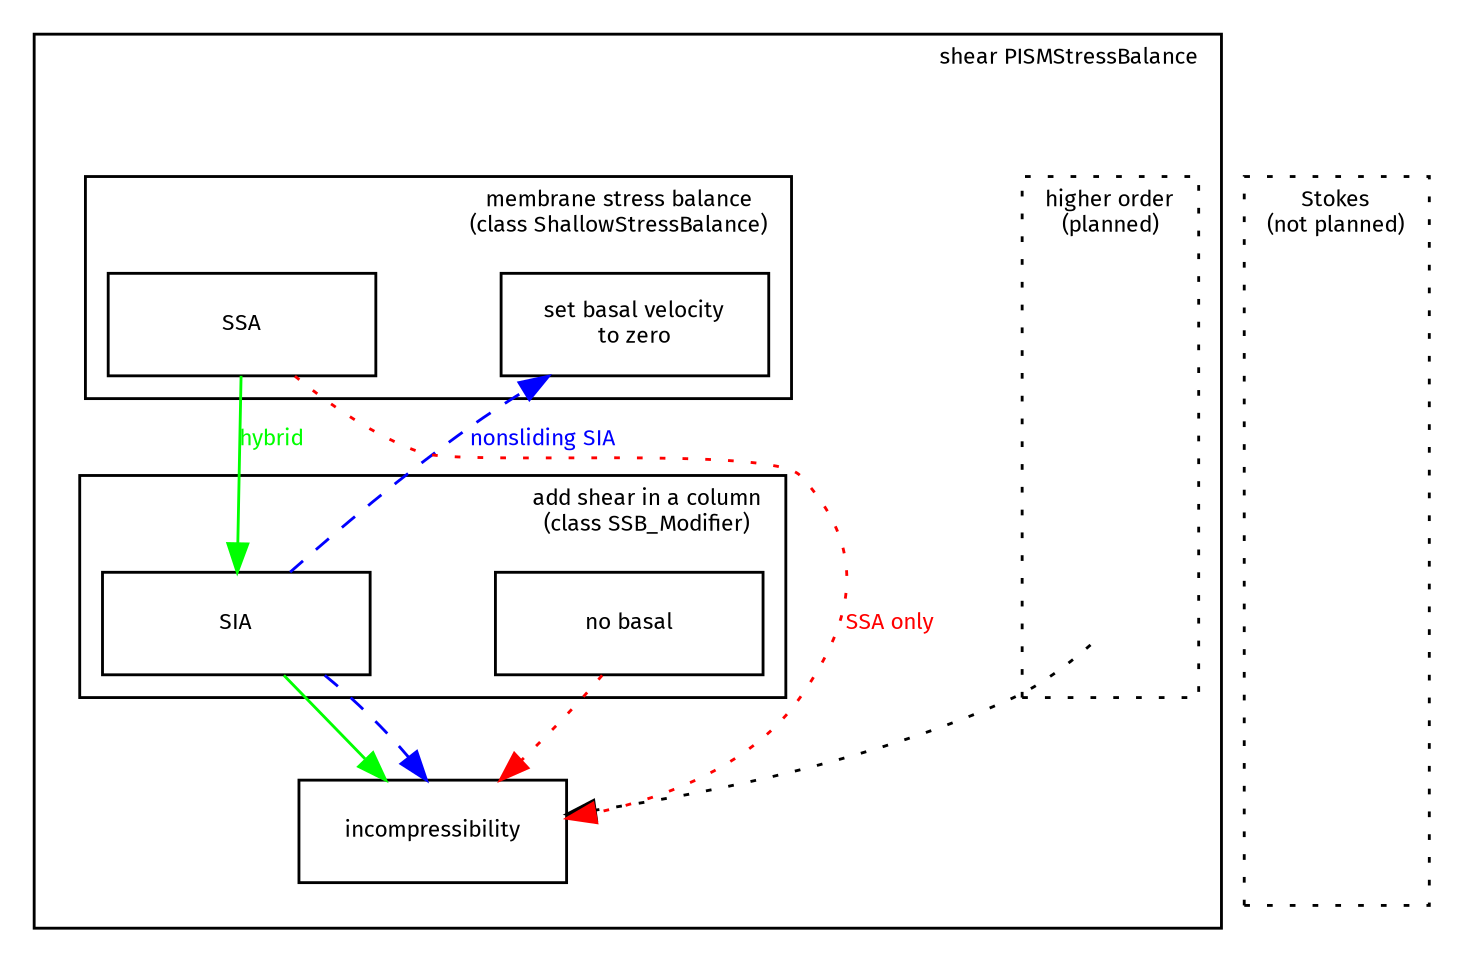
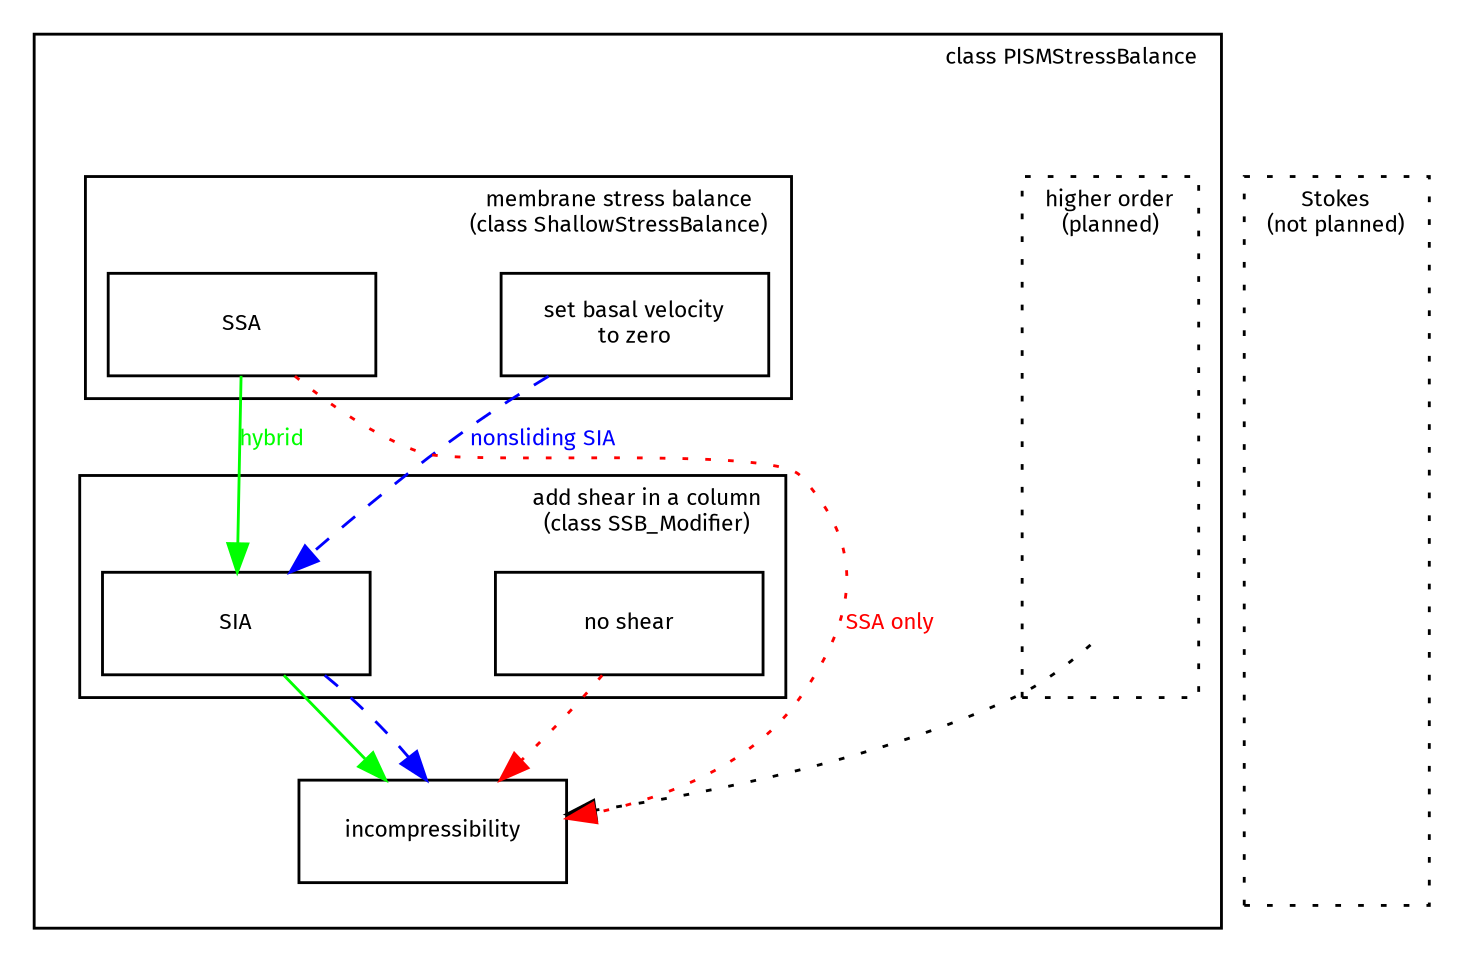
  digraph {
    fontname="Fira Sans"
    fontsize=8
    nodesep=0.3
    ranksep=0.5
    node [fixedsize=true fontname="Fira Sans" fontsize=8 shape=box]
    edge [fontname="Fira Sans" fontsize=8 style=invis weight=0]
    a [style=invis width=0.2]
    b [style=invis width=0.2]
    n3 [label=SIA width=1.3]
-   n4 [label="no basal" width=1.3]
+   n4 [label="no shear" width=1.3]
    n5 [label="set basal velocity\nto zero" width=1.3]
    n6 [label=SSA width=1.3]
    n7 [label=incompressibility width=1.3]
    foo [style=invis width=0.2]
    bar [style=invis width=0.2]
    baz [style=invis width=0.2]
    subgraph cluster_1 {
-     label="shear PISMStressBalance"
+     label="class PISMStressBalance"
      labeljust=r
      subgraph cluster_2 {
        label="higher order\n(planned)"
        labeljust=r
        style=dotted
        a
        b
      }
      subgraph cluster_3 {
        label="class PISMStressBalance"
        labeljust=r
        style=invis
        n7
        subgraph cluster_4 {
          label="add shear in a column\n(class SSB_Modifier)"
          labeljust=r
          style=solid
          subgraph sub_5 {
            label="add shear in a column\n(class SSB_Modifier)"
            labeljust=r
            rank=same
            style=solid
            n3
            n4
          }
        }
        subgraph cluster_6 {
          label="membrane stress balance\n(class ShallowStressBalance)"
          labeljust=r
          style=solid
          subgraph sub_7 {
            label="membrane stress balance\n(class ShallowStressBalance)"
            labeljust=r
            rank=same
            style=solid
            n5
            n6
          }
        }
      }
    }
    subgraph cluster_8 {
      label="Stokes\n(not planned)"
      labeljust=c
      style=dotted
      foo
      bar
      baz
    }
    a -> b [weight=""]
    b -> n7 [style=dotted]
    n3 -> n4 [weight=""]
    n3 -> n7 [weight=10]
    n3 -> n7 [color=green style=solid]
    n3 -> n7 [color=blue style=dashed]
    n4 -> n7 [weight=10]
    n4 -> n7 [color=red style=dotted]
-   n3 -> n5 [color=blue fontcolor=blue label="nonsliding SIA" style=dashed]
+   n5 -> n3 [color=blue fontcolor=blue label="nonsliding SIA" style=dashed]
    n5 -> n4 [weight=10]
    n6 -> n3 [weight=10]
    n6 -> n3 [color=green fontcolor=green label=hybrid style=solid]
    n6 -> n5 [weight=""]
    n6 -> n7 [color=red fontcolor=red label="SSA only" style=dotted]
    foo -> bar [weight=""]
    bar -> baz [weight=""]
  }
